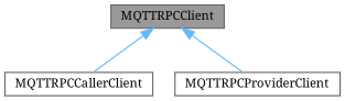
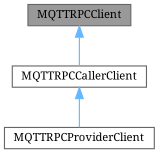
  digraph {
    fontname="Noto Serif"
    node [color=gray40 fillcolor=white fontname="Noto Serif" fontsize=10 shape=box style=filled]
    edge [color=steelblue1 dir=back fontname="Noto Serif" fontsize=10 labelfontname=Helvetica labelfontsize=10 style=solid]
    n1 [fillcolor=grey60 fontcolor=black height=0.2 label=MQTTRPCClient width=0.4]
    n2 [height=0.2 label=MQTTRPCCallerClient width=0.4]
    n3 [height=0.2 label=MQTTRPCProviderClient width=0.4]
    n1 -> n2
-   n1 -> n3
+   n2 -> n3
  }
